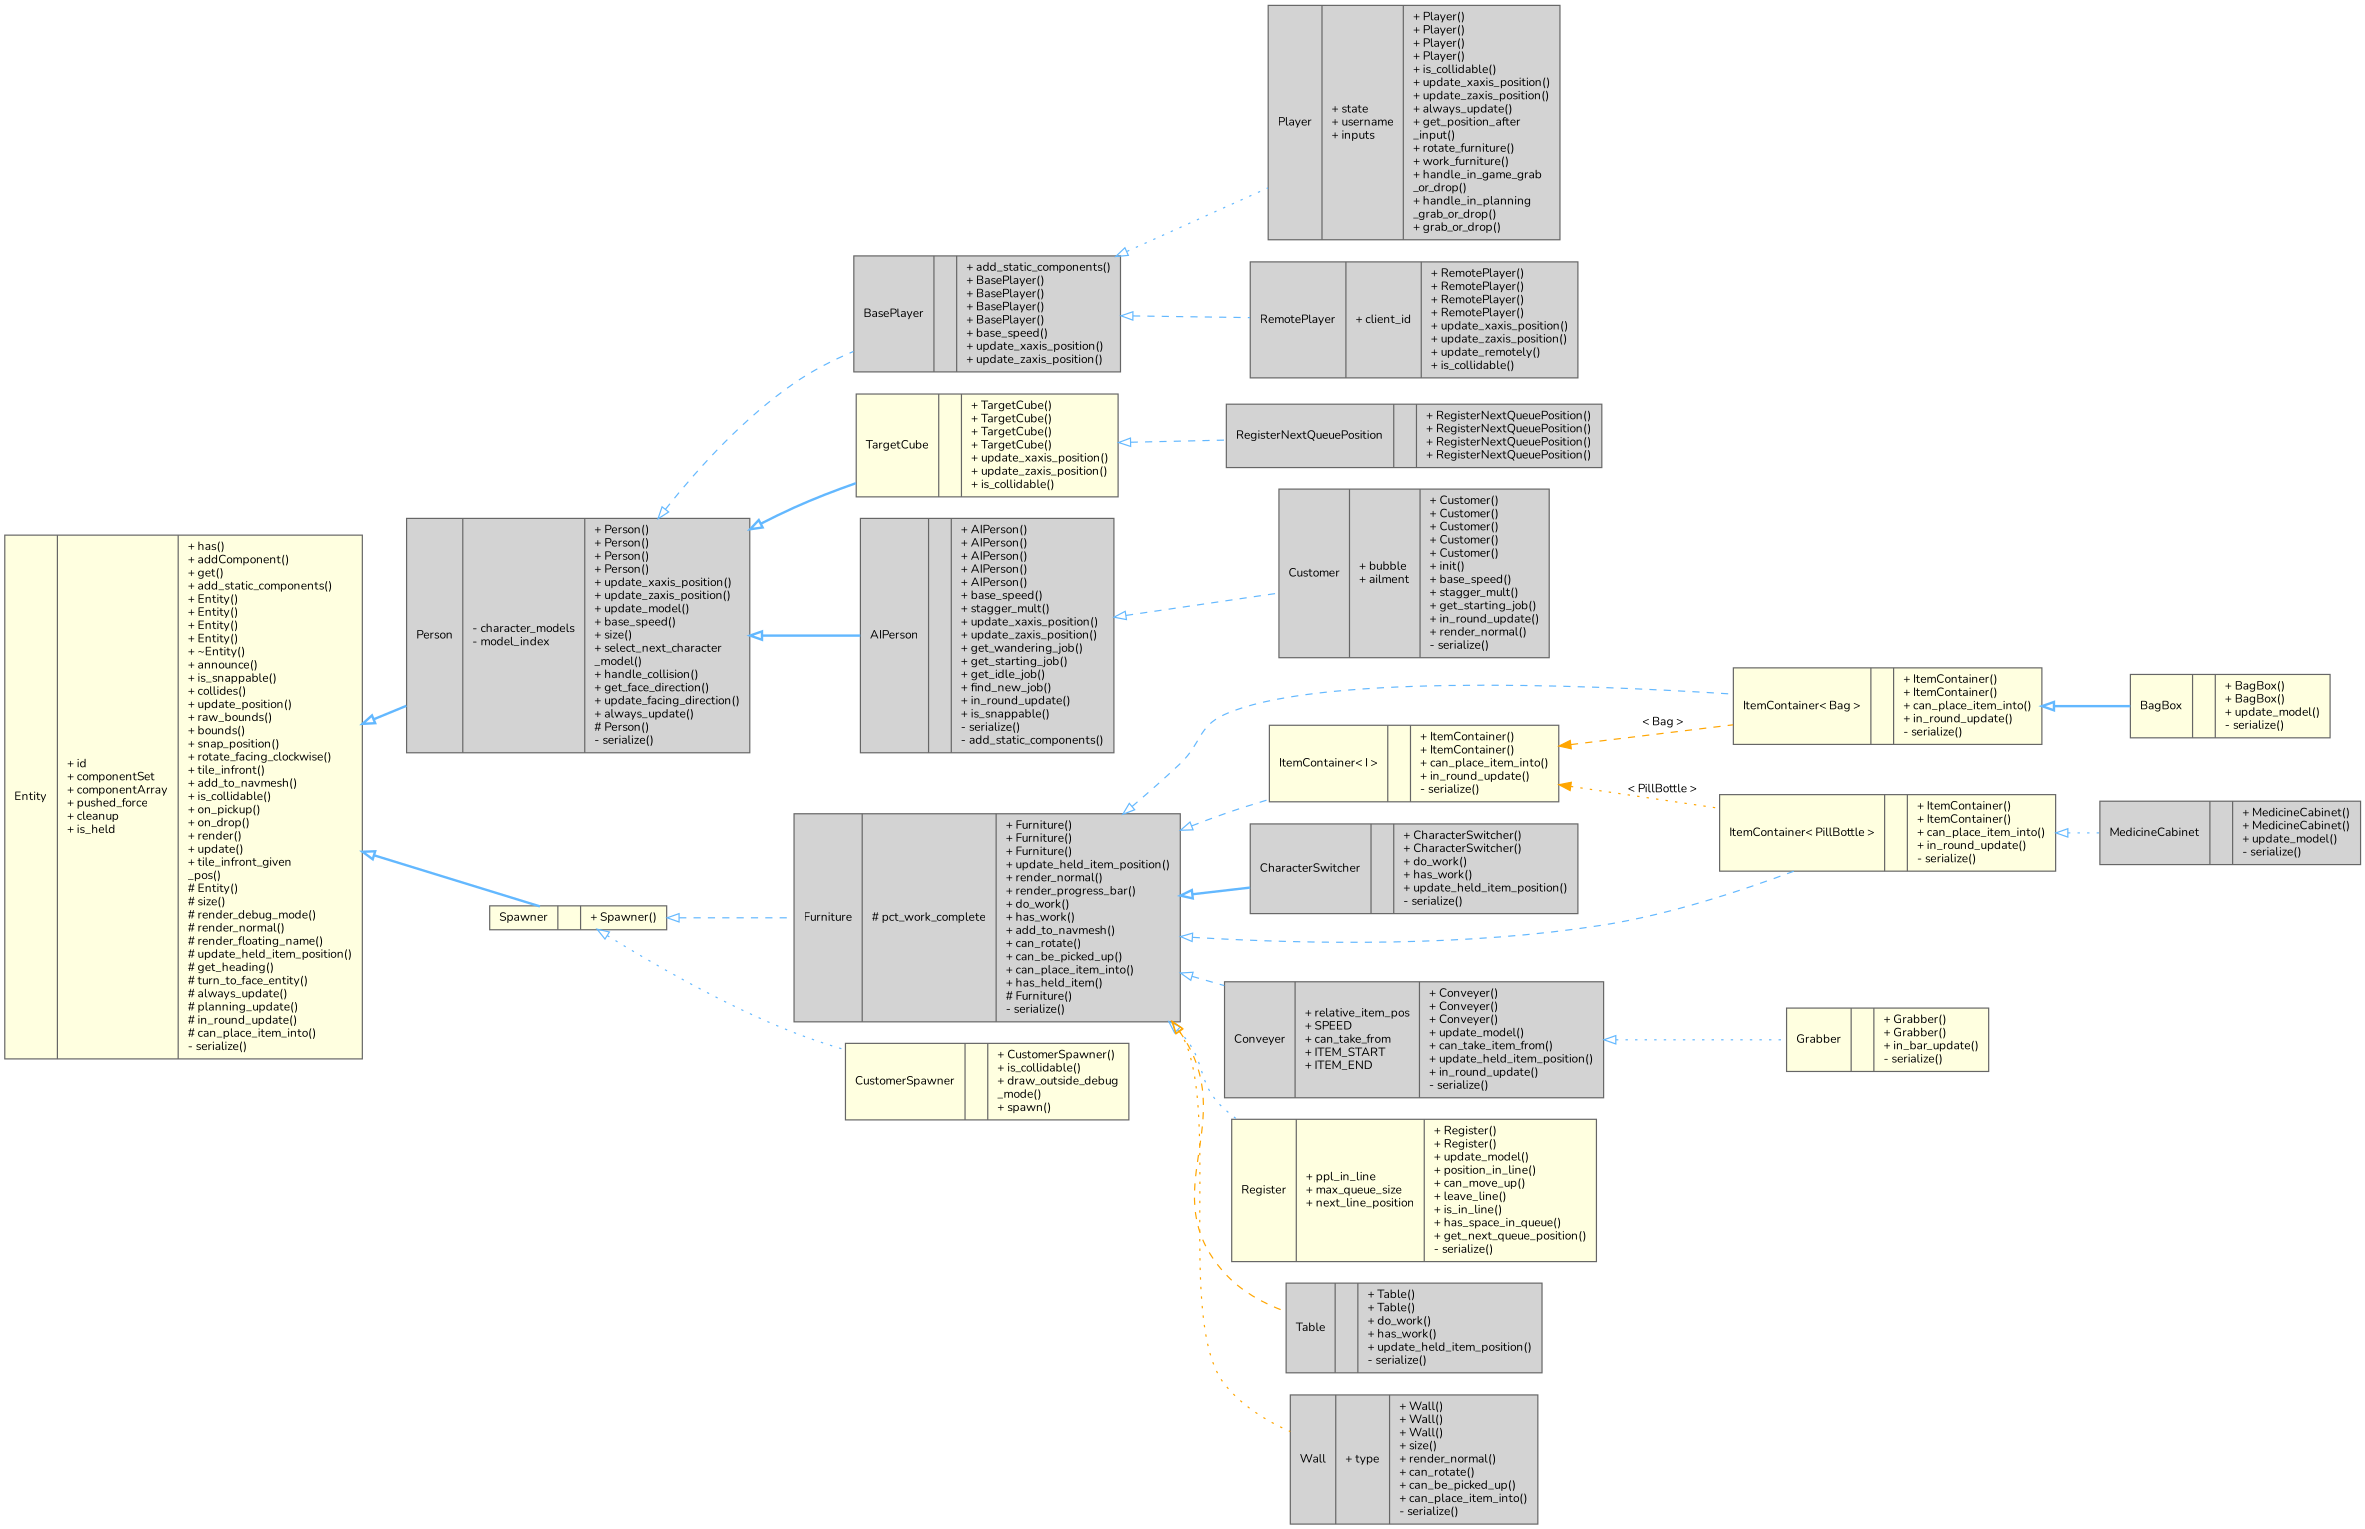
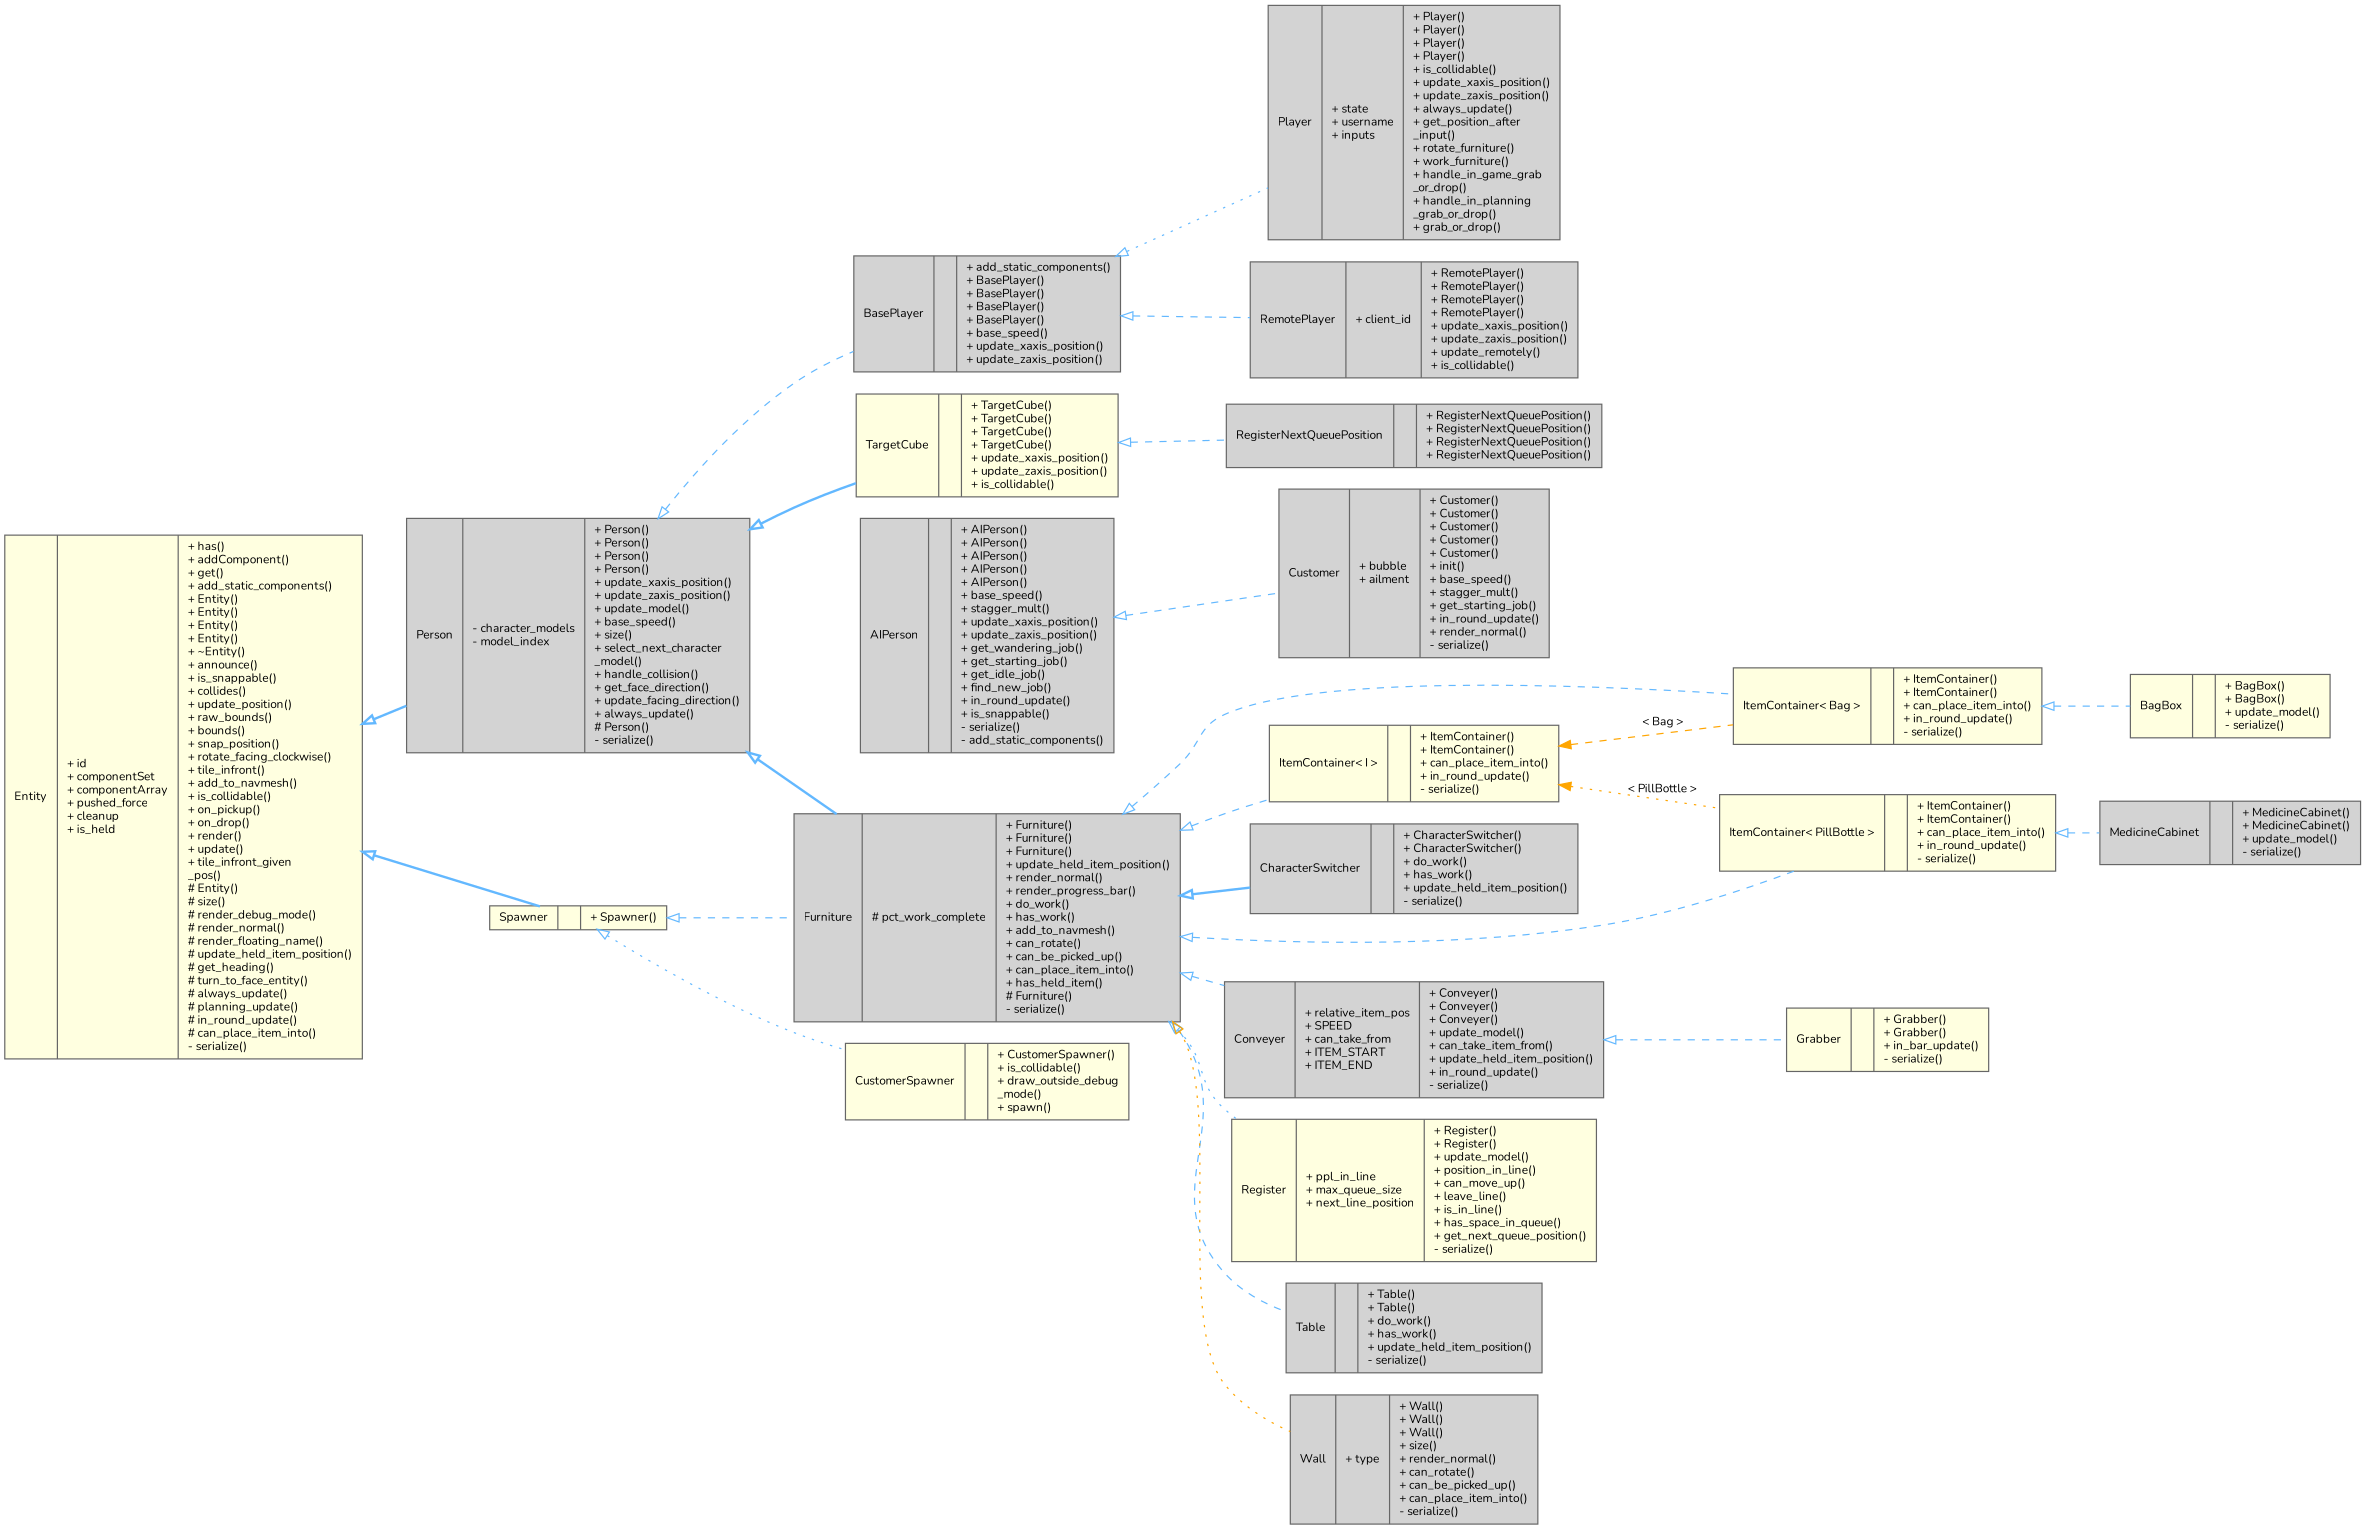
  digraph {
    fontname=Nunito
    rankdir=LR
    node [color=gray40 fillcolor=lightgrey fontname=Nunito fontsize=10 shape=record style=filled]
    edge [arrowtail=onormal color=steelblue1 dir=back fontname=Nunito fontsize=10 labelfontname=Helvetica labelfontsize=10 style=dashed]
    n1 [fillcolor=lightyellow fontcolor=black height=0.2 label="{Entity\n|+ id\l+ componentSet\l+ componentArray\l+ pushed_force\l+ cleanup\l+ is_held\l|+ has()\l+ addComponent()\l+ get()\l+ add_static_components()\l+ Entity()\l+ Entity()\l+ Entity()\l+ Entity()\l+ ~Entity()\l+ announce()\l+ is_snappable()\l+ collides()\l+ update_position()\l+ raw_bounds()\l+ bounds()\l+ snap_position()\l+ rotate_facing_clockwise()\l+ tile_infront()\l+ add_to_navmesh()\l+ is_collidable()\l+ on_pickup()\l+ on_drop()\l+ render()\l+ update()\l+ tile_infront_given\l_pos()\l# Entity()\l# size()\l# render_debug_mode()\l# render_normal()\l# render_floating_name()\l# update_held_item_position()\l# get_heading()\l# turn_to_face_entity()\l# always_update()\l# planning_update()\l# in_round_update()\l# can_place_item_into()\l- serialize()\l}" width=0.4]
    n2 [height=0.2 label="{Person\n|- character_models\l- model_index\l|+ Person()\l+ Person()\l+ Person()\l+ Person()\l+ update_xaxis_position()\l+ update_zaxis_position()\l+ update_model()\l+ base_speed()\l+ size()\l+ select_next_character\l_model()\l+ handle_collision()\l+ get_face_direction()\l+ update_facing_direction()\l+ always_update()\l# Person()\l- serialize()\l}" width=0.4]
    n3 [fillcolor=lightyellow height=0.2 label="{Spawner\n||+ Spawner()\l}" width=0.4]
    n4 [height=0.2 label="{Furniture\n|# pct_work_complete\l|+ Furniture()\l+ Furniture()\l+ Furniture()\l+ update_held_item_position()\l+ render_normal()\l+ render_progress_bar()\l+ do_work()\l+ has_work()\l+ add_to_navmesh()\l+ can_rotate()\l+ can_be_picked_up()\l+ can_place_item_into()\l+ has_held_item()\l# Furniture()\l- serialize()\l}" width=0.4]
    n5 [fillcolor=lightyellow height=0.2 label="{ItemContainer\< Bag \>\n||+ ItemContainer()\l+ ItemContainer()\l+ can_place_item_into()\l+ in_round_update()\l- serialize()\l}" width=0.4]
    n6 [fillcolor=lightyellow height=0.2 label="{ItemContainer\< PillBottle \>\n||+ ItemContainer()\l+ ItemContainer()\l+ can_place_item_into()\l+ in_round_update()\l- serialize()\l}" width=0.4]
    n7 [height=0.2 label="{CharacterSwitcher\n||+ CharacterSwitcher()\l+ CharacterSwitcher()\l+ do_work()\l+ has_work()\l+ update_held_item_position()\l- serialize()\l}" width=0.4]
    n8 [height=0.2 label="{Conveyer\n|+ relative_item_pos\l+ SPEED\l+ can_take_from\l+ ITEM_START\l+ ITEM_END\l|+ Conveyer()\l+ Conveyer()\l+ Conveyer()\l+ update_model()\l+ can_take_item_from()\l+ update_held_item_position()\l+ in_round_update()\l- serialize()\l}" width=0.4]
    n9 [fillcolor=lightyellow height=0.2 label="{ItemContainer\< I \>\n||+ ItemContainer()\l+ ItemContainer()\l+ can_place_item_into()\l+ in_round_update()\l- serialize()\l}" width=0.4]
    n10 [fillcolor=lightyellow height=0.2 label="{Register\n|+ ppl_in_line\l+ max_queue_size\l+ next_line_position\l|+ Register()\l+ Register()\l+ update_model()\l+ position_in_line()\l+ can_move_up()\l+ leave_line()\l+ is_in_line()\l+ has_space_in_queue()\l+ get_next_queue_position()\l- serialize()\l}" width=0.4]
    n11 [height=0.2 label="{Table\n||+ Table()\l+ Table()\l+ do_work()\l+ has_work()\l+ update_held_item_position()\l- serialize()\l}" width=0.4]
    n12 [height=0.2 label="{Wall\n|+ type\l|+ Wall()\l+ Wall()\l+ Wall()\l+ size()\l+ render_normal()\l+ can_rotate()\l+ can_be_picked_up()\l+ can_place_item_into()\l- serialize()\l}" width=0.4]
    n13 [height=0.2 label="{AIPerson\n||+ AIPerson()\l+ AIPerson()\l+ AIPerson()\l+ AIPerson()\l+ AIPerson()\l+ base_speed()\l+ stagger_mult()\l+ update_xaxis_position()\l+ update_zaxis_position()\l+ get_wandering_job()\l+ get_starting_job()\l+ get_idle_job()\l+ find_new_job()\l+ in_round_update()\l+ is_snappable()\l- serialize()\l- add_static_components()\l}" width=0.4]
    n14 [height=0.2 label="{BasePlayer\n||+ add_static_components()\l+ BasePlayer()\l+ BasePlayer()\l+ BasePlayer()\l+ BasePlayer()\l+ base_speed()\l+ update_xaxis_position()\l+ update_zaxis_position()\l}" width=0.4]
    n15 [fillcolor=lightyellow height=0.2 label="{TargetCube\n||+ TargetCube()\l+ TargetCube()\l+ TargetCube()\l+ TargetCube()\l+ update_xaxis_position()\l+ update_zaxis_position()\l+ is_collidable()\l}" width=0.4]
    n16 [fillcolor=lightyellow height=0.2 label="{CustomerSpawner\n||+ CustomerSpawner()\l+ is_collidable()\l+ draw_outside_debug\l_mode()\l+ spawn()\l}" width=0.4]
    n17 [fillcolor=lightyellow height=0.2 label="{BagBox\n||+ BagBox()\l+ BagBox()\l+ update_model()\l- serialize()\l}" width=0.4]
    n18 [height=0.2 label="{MedicineCabinet\n||+ MedicineCabinet()\l+ MedicineCabinet()\l+ update_model()\l- serialize()\l}" width=0.4]
    n19 [fillcolor=lightyellow height=0.2 label="{Grabber\n||+ Grabber()\l+ Grabber()\l+ in_bar_update()\l- serialize()\l}" width=0.4]
    n20 [height=0.2 label="{Customer\n|+ bubble\l+ ailment\l|+ Customer()\l+ Customer()\l+ Customer()\l+ Customer()\l+ Customer()\l+ init()\l+ base_speed()\l+ stagger_mult()\l+ get_starting_job()\l+ in_round_update()\l+ render_normal()\l- serialize()\l}" width=0.4]
    n21 [height=0.2 label="{Player\n|+ state\l+ username\l+ inputs\l|+ Player()\l+ Player()\l+ Player()\l+ Player()\l+ is_collidable()\l+ update_xaxis_position()\l+ update_zaxis_position()\l+ always_update()\l+ get_position_after\l_input()\l+ rotate_furniture()\l+ work_furniture()\l+ handle_in_game_grab\l_or_drop()\l+ handle_in_planning\l_grab_or_drop()\l+ grab_or_drop()\l}" width=0.4]
    n22 [height=0.2 label="{RemotePlayer\n|+ client_id\l|+ RemotePlayer()\l+ RemotePlayer()\l+ RemotePlayer()\l+ RemotePlayer()\l+ update_xaxis_position()\l+ update_zaxis_position()\l+ update_remotely()\l+ is_collidable()\l}" width=0.4]
    n23 [height=0.2 label="{RegisterNextQueuePosition\n||+ RegisterNextQueuePosition()\l+ RegisterNextQueuePosition()\l+ RegisterNextQueuePosition()\l+ RegisterNextQueuePosition()\l}" width=0.4]
    n1 -> n2 [style=bold]
    n1 -> n3 [style=bold]
-   n2 -> n13 [style=bold]
+   n2 -> n4 [style=bold]
    n2 -> n14
    n2 -> n15 [style=bold]
    n3 -> n4
    n3 -> n16 [style=dotted]
    n4 -> n5
    n4 -> n6
    n4 -> n7 [style=bold]
    n4 -> n8
    n4 -> n9
    n4 -> n10 [style=dotted]
-   n4 -> n11 [color=orange]
+   n4 -> n11
    n4 -> n12 [color=orange style=dotted]
-   n5 -> n17 [style=bold]
-   n6 -> n18 [style=dotted]
-   n8 -> n19 [style=dotted]
+   n5 -> n17
+   n6 -> n18
+   n8 -> n19
    n9 -> n5 [color=orange label=" \< Bag \>" arrowtail=""]
    n9 -> n6 [color=orange label=" \< PillBottle \>" style=dotted arrowtail=""]
    n13 -> n20
    n14 -> n21 [style=dotted]
    n14 -> n22
    n15 -> n23
  }
